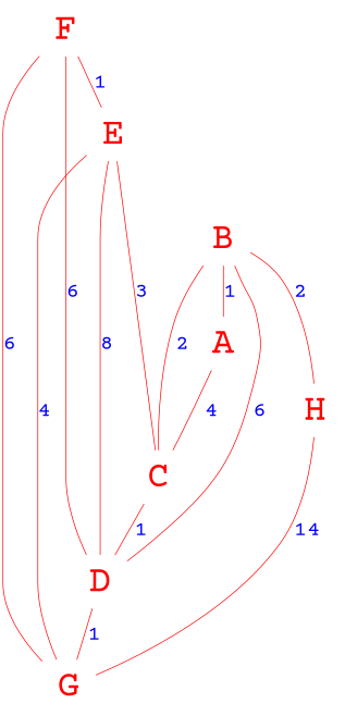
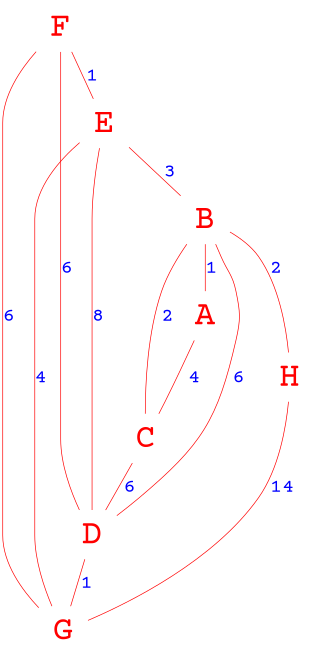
  graph {
    fontname="Courier Prime"
    node [fixedsize=true fontcolor=red fontname="Courier Prime" fontsize="50pt" shape=none]
    edge [color=red fontcolor=blue fontname="Courier Prime" fontsize="30pt"]
    F [height=1 width=1]
    E [height=1 width=1]
    D [height=1 width=1]
    G [height=1 width=1]
    C [height=1 width=1]
    H [height=1 width=1]
    B [height=1 width=1]
    A [height=1 width=1]
    F -- E [label=1]
    F -- D [label=6]
    F -- G [label=6]
    E -- G [label=4]
-   E -- C [label=3]
+   E -- B [label=3]
    D -- E [label=8]
    D -- G [label=1]
-   C -- D [label=1]
+   C -- D [label=6]
    H -- G [label=14]
    B -- D [label=6]
    B -- C [label=2]
    B -- H [label=2]
    B -- A [label=1]
    A -- C [label=4]
  }
